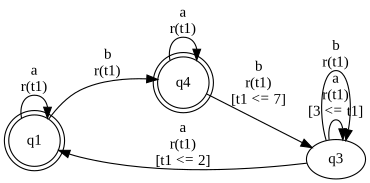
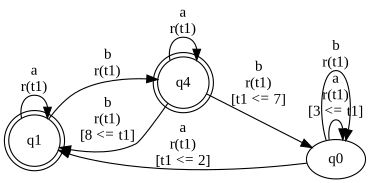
  digraph {
    fontname="Liberation Serif"
    rankdir=LR
    node [fontname="Liberation Serif" shape=doublecircle]
    edge [fontname="Liberation Serif"]
    n1 [label=q1]
    n2 [label=q4]
-   n3 [label=q3 shape=""]
+   n3 [label=q0 shape=""]
    n1 -> n1 [label="a\nr(t1)\n"]
    n1 -> n2 [label="b\nr(t1)\n"]
+   n2 -> n1 [label="b\nr(t1)\n[8 <= t1]"]
    n2 -> n2 [label="a\nr(t1)\n"]
    n2 -> n3 [label="b\nr(t1)\n[t1 <= 7]"]
    n3 -> n1 [label="a\nr(t1)\n[t1 <= 2]"]
    n3 -> n3 [label="a\nr(t1)\n[3 <= t1]"]
    n3 -> n3 [label="b\nr(t1)\n"]
  }
